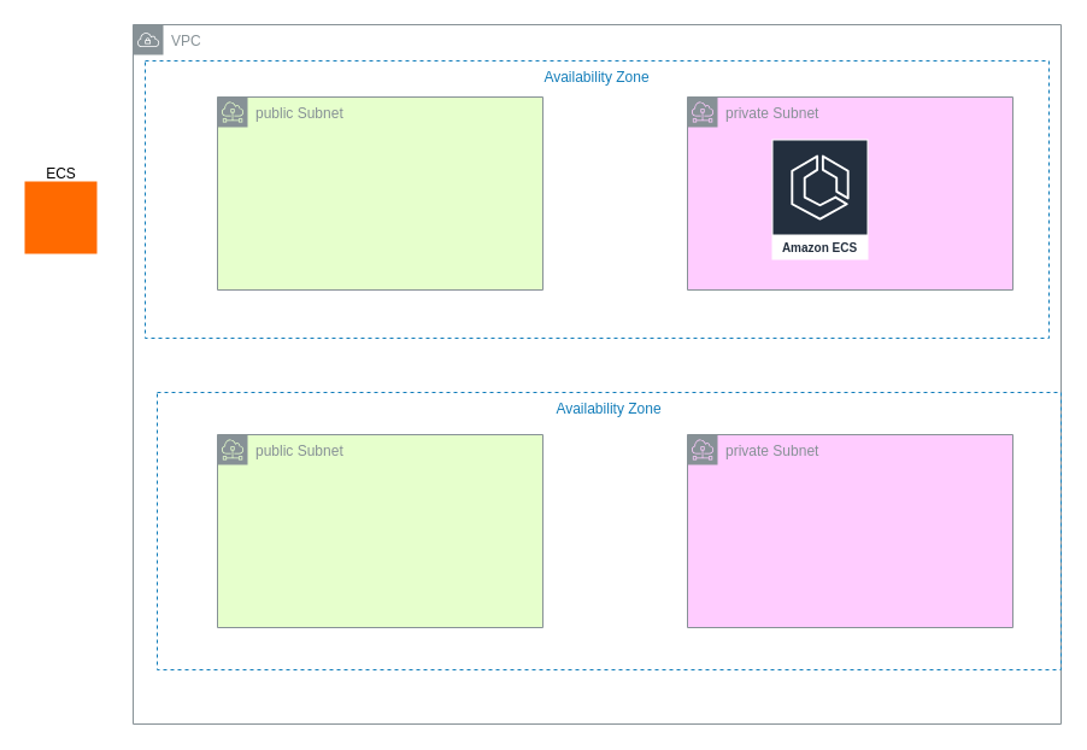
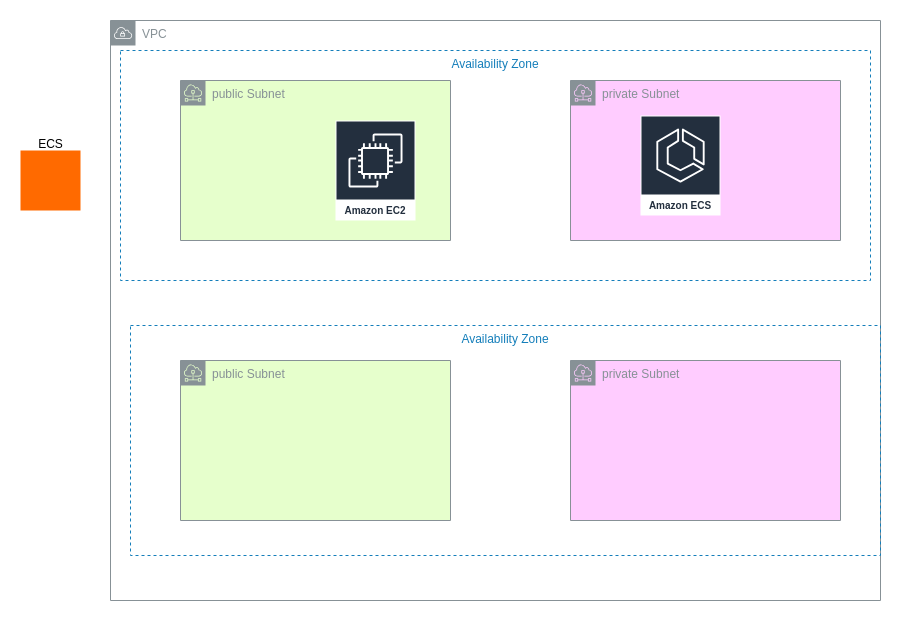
  <mxCell id="0" />
  <mxCell id="1" parent="0" />
  <mxCell id="2" value="VPC" style="sketch=0;outlineConnect=0;gradientColor=none;html=1;whiteSpace=wrap;fontSize=12;fontStyle=0;shape=mxgraph.aws4.group;grIcon=mxgraph.aws4.group_vpc;strokeColor=#879196;fillColor=none;verticalAlign=top;align=left;spacingLeft=30;fontColor=#879196;dashed=0;" vertex="1" parent="1"><mxGeometry x="110" y="20" width="770" height="580" as="geometry" /></mxCell>
  <mxCell id="3" value="private Subnet" style="sketch=0;outlineConnect=0;gradientColor=none;html=1;whiteSpace=wrap;fontSize=12;fontStyle=0;shape=mxgraph.aws4.group;grIcon=mxgraph.aws4.group_subnet;strokeColor=#879196;fillColor=#FFCCFF;verticalAlign=top;align=left;spacingLeft=30;fontColor=#879196;dashed=0;" vertex="1" parent="1"><mxGeometry x="570" y="360" width="270" height="160" as="geometry" /></mxCell>
  <mxCell id="4" value="public Subnet" style="sketch=0;outlineConnect=0;gradientColor=none;html=1;whiteSpace=wrap;fontSize=12;fontStyle=0;shape=mxgraph.aws4.group;grIcon=mxgraph.aws4.group_subnet;strokeColor=#879196;fillColor=#E6FFCC;verticalAlign=top;align=left;spacingLeft=30;fontColor=#879196;dashed=0;" vertex="1" parent="1"><mxGeometry x="180" y="80" width="270" height="160" as="geometry" /></mxCell>
  <mxCell id="5" value="public Subnet" style="sketch=0;outlineConnect=0;gradientColor=none;html=1;whiteSpace=wrap;fontSize=12;fontStyle=0;shape=mxgraph.aws4.group;grIcon=mxgraph.aws4.group_subnet;strokeColor=#879196;fillColor=#E6FFCC;verticalAlign=top;align=left;spacingLeft=30;fontColor=#879196;dashed=0;" vertex="1" parent="1"><mxGeometry x="180" y="360" width="270" height="160" as="geometry" /></mxCell>
  <mxCell id="6" value="private Subnet" style="sketch=0;outlineConnect=0;gradientColor=none;html=1;whiteSpace=wrap;fontSize=12;fontStyle=0;shape=mxgraph.aws4.group;grIcon=mxgraph.aws4.group_subnet;strokeColor=#879196;fillColor=#FFCCFF;verticalAlign=top;align=left;spacingLeft=30;fontColor=#879196;dashed=0;" vertex="1" parent="1"><mxGeometry x="570" y="80" width="270" height="160" as="geometry" /></mxCell>
  <mxCell id="7" value="Availability Zone" style="fillColor=none;strokeColor=#147EBA;dashed=1;verticalAlign=top;fontStyle=0;fontColor=#147EBA;whiteSpace=wrap;html=1;" vertex="1" parent="1"><mxGeometry x="120" y="50" width="750" height="230" as="geometry" /></mxCell>
  <mxCell id="8" value="Availability Zone" style="fillColor=none;strokeColor=#147EBA;dashed=1;verticalAlign=top;fontStyle=0;fontColor=#147EBA;whiteSpace=wrap;html=1;" vertex="1" parent="1"><mxGeometry x="130" y="325" width="750" height="230" as="geometry" /></mxCell>
  <mxCell id="9" value="Amazon ECS" style="sketch=0;outlineConnect=0;fontColor=#232F3E;gradientColor=none;strokeColor=#ffffff;fillColor=#232F3E;dashed=0;verticalLabelPosition=middle;verticalAlign=bottom;align=center;html=1;whiteSpace=wrap;fontSize=10;fontStyle=1;spacing=3;shape=mxgraph.aws4.productIcon;prIcon=mxgraph.aws4.ecs;" vertex="1" parent="1"><mxGeometry x="640" y="115" width="80" height="100" as="geometry" /></mxCell>
+ <mxCell id="10" value="Amazon EC2" style="sketch=0;outlineConnect=0;fontColor=#232F3E;gradientColor=none;strokeColor=#ffffff;fillColor=#232F3E;dashed=0;verticalLabelPosition=middle;verticalAlign=bottom;align=center;html=1;whiteSpace=wrap;fontSize=10;fontStyle=1;spacing=3;shape=mxgraph.aws4.productIcon;prIcon=mxgraph.aws4.ec2;" vertex="1" parent="1"><mxGeometry x="335" y="120" width="80" height="100" as="geometry" /></mxCell>
  <mxCell id="11" value="ECS&lt;div&gt;&lt;br&gt;&lt;/div&gt;&lt;div&gt;&lt;br&gt;&lt;/div&gt;&lt;div&gt;&lt;br&gt;&lt;/div&gt;&lt;div&gt;&lt;br&gt;&lt;/div&gt;&lt;div&gt;&lt;br&gt;&lt;/div&gt;" style="points=[];aspect=fixed;html=1;align=center;shadow=0;dashed=0;fillColor=#FF6A00;strokeColor=none;shape=mxgraph.alibaba_cloud.alb_application_load_balancer_02;" vertex="1" parent="1"><mxGeometry x="20" y="150" width="60" height="60" as="geometry" /></mxCell>
